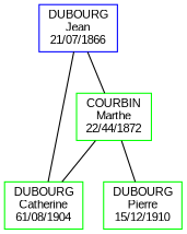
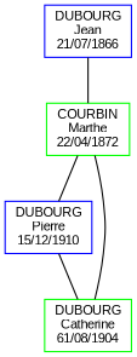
  digraph {
    rankdir=" BT "
    node [color=blue fontname=" Arial " fontsize=10 shape=box]
    edge [dir=none]
-   n1 [color=green label="DUBOURG\nPierre\n15/12/1910"]
+   n1 [label="DUBOURG\nPierre\n15/12/1910"]
    n2 [label="DUBOURG\nJean\n21/07/1866"]
    n3 [color=green label="DUBOURG\nCatherine\n61/08/1904"]
-   n4 [color=green label="COURBIN\nMarthe\n22/44/1872"]
-   n2 -> n3
+   n4 [color=green label="COURBIN\nMarthe\n22/04/1872"]
+   n1 -> n3
    n2 -> n4
    n4 -> n1
    n4 -> n3
  }
